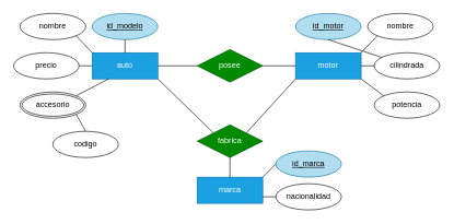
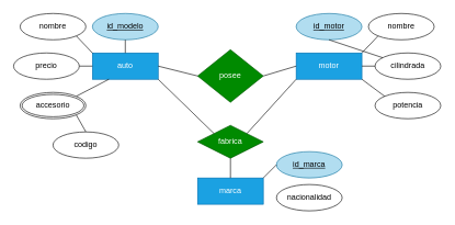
  <mxCell id="0" />
  <mxCell id="1" parent="0" />
  <mxCell id="2" value="auto" style="whiteSpace=wrap;html=1;align=center;fillColor=#1ba1e2;fontColor=#ffffff;strokeColor=#006EAF;" vertex="1" parent="1"><mxGeometry x="140" y="80" width="100" height="40" as="geometry" /></mxCell>
  <mxCell id="3" value="id_modelo" style="ellipse;whiteSpace=wrap;html=1;align=center;fontStyle=4;fillColor=#b1ddf0;strokeColor=#10739e;" vertex="1" parent="1"><mxGeometry x="140" y="20" width="100" height="40" as="geometry" /></mxCell>
  <mxCell id="4" value="nombre" style="ellipse;whiteSpace=wrap;html=1;align=center;" vertex="1" parent="1"><mxGeometry x="30" y="20" width="100" height="40" as="geometry" /></mxCell>
  <mxCell id="5" value="precio" style="ellipse;whiteSpace=wrap;html=1;align=center;" vertex="1" parent="1"><mxGeometry x="20" y="80" width="100" height="40" as="geometry" /></mxCell>
  <mxCell id="6" value="motor" style="whiteSpace=wrap;html=1;align=center;fillColor=#1ba1e2;fontColor=#ffffff;strokeColor=#006EAF;" vertex="1" parent="1"><mxGeometry x="450" y="80" width="100" height="40" as="geometry" /></mxCell>
  <mxCell id="7" value="nombre" style="ellipse;whiteSpace=wrap;html=1;align=center;" vertex="1" parent="1"><mxGeometry x="560" y="20" width="100" height="40" as="geometry" /></mxCell>
  <mxCell id="8" value="cilindrada" style="ellipse;whiteSpace=wrap;html=1;align=center;" vertex="1" parent="1"><mxGeometry x="570" y="80" width="100" height="40" as="geometry" /></mxCell>
  <mxCell id="9" value="potencia" style="ellipse;whiteSpace=wrap;html=1;align=center;" vertex="1" parent="1"><mxGeometry x="570" y="140" width="100" height="40" as="geometry" /></mxCell>
  <mxCell id="10" value="nacionalidad" style="ellipse;whiteSpace=wrap;html=1;align=center;" vertex="1" parent="1"><mxGeometry x="420" y="280" width="100" height="40" as="geometry" /></mxCell>
  <mxCell id="11" value="marca" style="whiteSpace=wrap;html=1;align=center;fillColor=#1ba1e2;fontColor=#ffffff;strokeColor=#006EAF;" vertex="1" parent="1"><mxGeometry x="300" y="270" width="100" height="40" as="geometry" /></mxCell>
  <mxCell id="12" value="accesorio" style="ellipse;shape=doubleEllipse;margin=3;whiteSpace=wrap;html=1;align=center;" vertex="1" parent="1"><mxGeometry x="30" y="140" width="100" height="40" as="geometry" /></mxCell>
  <mxCell id="13" value="codigo" style="ellipse;whiteSpace=wrap;html=1;align=center;" vertex="1" parent="1"><mxGeometry x="80" y="200" width="100" height="40" as="geometry" /></mxCell>
  <mxCell id="14" value="id_motor" style="ellipse;whiteSpace=wrap;html=1;align=center;fontStyle=4;fillColor=#b1ddf0;strokeColor=#10739e;" vertex="1" parent="1"><mxGeometry x="450" y="20" width="100" height="40" as="geometry" /></mxCell>
  <mxCell id="15" value="id_marca" style="ellipse;whiteSpace=wrap;html=1;align=center;fontStyle=4;fillColor=#b1ddf0;strokeColor=#10739e;" vertex="1" parent="1"><mxGeometry x="420" y="230" width="100" height="40" as="geometry" /></mxCell>
- <mxCell id="16" value="posee" style="shape=rhombus;perimeter=rhombusPerimeter;whiteSpace=wrap;html=1;align=center;fillColor=#008a00;fontColor=#ffffff;strokeColor=#005700;" vertex="1" parent="1"><mxGeometry x="300" y="75" width="100" height="50" as="geometry" /></mxCell>
+ <mxCell id="16" value="posee" style="shape=rhombus;perimeter=rhombusPerimeter;whiteSpace=wrap;html=1;align=center;fillColor=#008a00;fontColor=#ffffff;strokeColor=#005700;" vertex="1" parent="1"><mxGeometry x="300" y="75" width="100" height="80" as="geometry" /></mxCell>
  <mxCell id="17" value="" style="endArrow=none;html=1;rounded=0;exitX=1;exitY=0.5;exitDx=0;exitDy=0;entryX=0;entryY=0.5;entryDx=0;entryDy=0;" edge="1" parent="1" source="2" target="16"><mxGeometry relative="1" as="geometry"><mxPoint x="250" y="230" as="sourcePoint" /><mxPoint x="410" y="230" as="targetPoint" /></mxGeometry></mxCell>
  <mxCell id="18" value="" style="endArrow=none;html=1;rounded=0;exitX=1;exitY=0.5;exitDx=0;exitDy=0;entryX=0;entryY=0.5;entryDx=0;entryDy=0;" edge="1" parent="1" source="16" target="6"><mxGeometry relative="1" as="geometry"><mxPoint x="260" y="240" as="sourcePoint" /><mxPoint x="420" y="240" as="targetPoint" /></mxGeometry></mxCell>
  <mxCell id="19" value="fabrica" style="shape=rhombus;perimeter=rhombusPerimeter;whiteSpace=wrap;html=1;align=center;fillColor=#008a00;fontColor=#ffffff;strokeColor=#005700;" vertex="1" parent="1"><mxGeometry x="300" y="190" width="100" height="50" as="geometry" /></mxCell>
  <mxCell id="20" value="" style="endArrow=none;html=1;rounded=0;entryX=0.5;entryY=0;entryDx=0;entryDy=0;exitX=0.5;exitY=1;exitDx=0;exitDy=0;" edge="1" parent="1" source="19" target="11"><mxGeometry relative="1" as="geometry"><mxPoint x="240" y="220" as="sourcePoint" /><mxPoint x="400" y="220" as="targetPoint" /></mxGeometry></mxCell>
  <mxCell id="21" value="" style="endArrow=none;html=1;rounded=0;exitX=0;exitY=1;exitDx=0;exitDy=0;entryX=1;entryY=0;entryDx=0;entryDy=0;" edge="1" parent="1" source="6" target="19"><mxGeometry relative="1" as="geometry"><mxPoint x="395" y="430" as="sourcePoint" /><mxPoint x="555" y="430" as="targetPoint" /></mxGeometry></mxCell>
  <mxCell id="22" value="" style="endArrow=none;html=1;rounded=0;exitX=1;exitY=1;exitDx=0;exitDy=0;entryX=0;entryY=0;entryDx=0;entryDy=0;" edge="1" parent="1" source="2" target="19"><mxGeometry relative="1" as="geometry"><mxPoint x="405" y="440" as="sourcePoint" /><mxPoint x="565" y="440" as="targetPoint" /></mxGeometry></mxCell>
  <mxCell id="23" value="" style="endArrow=none;html=1;rounded=0;exitX=0.5;exitY=1;exitDx=0;exitDy=0;entryX=0.5;entryY=0;entryDx=0;entryDy=0;" edge="1" parent="1" source="3" target="2"><mxGeometry relative="1" as="geometry"><mxPoint x="395" y="430" as="sourcePoint" /><mxPoint x="555" y="430" as="targetPoint" /></mxGeometry></mxCell>
  <mxCell id="24" value="" style="endArrow=none;html=1;rounded=0;exitX=1;exitY=1;exitDx=0;exitDy=0;entryX=0;entryY=0;entryDx=0;entryDy=0;" edge="1" parent="1" source="4" target="2"><mxGeometry relative="1" as="geometry"><mxPoint x="405" y="440" as="sourcePoint" /><mxPoint x="565" y="440" as="targetPoint" /></mxGeometry></mxCell>
  <mxCell id="25" value="" style="endArrow=none;html=1;rounded=0;exitX=1;exitY=0.5;exitDx=0;exitDy=0;entryX=0;entryY=0.5;entryDx=0;entryDy=0;" edge="1" parent="1" source="5" target="2"><mxGeometry relative="1" as="geometry"><mxPoint x="415" y="450" as="sourcePoint" /><mxPoint x="575" y="450" as="targetPoint" /></mxGeometry></mxCell>
  <mxCell id="26" value="" style="endArrow=none;html=1;rounded=0;exitX=0.5;exitY=1;exitDx=0;exitDy=0;" edge="1" parent="1" source="14" target="8"><mxGeometry relative="1" as="geometry"><mxPoint x="425" y="460" as="sourcePoint" /><mxPoint x="585" y="460" as="targetPoint" /></mxGeometry></mxCell>
  <mxCell id="27" value="" style="endArrow=none;html=1;rounded=0;exitX=0;exitY=1;exitDx=0;exitDy=0;entryX=1;entryY=0;entryDx=0;entryDy=0;" edge="1" parent="1" source="7" target="6"><mxGeometry relative="1" as="geometry"><mxPoint x="435" y="470" as="sourcePoint" /><mxPoint x="595" y="470" as="targetPoint" /></mxGeometry></mxCell>
  <mxCell id="28" value="" style="endArrow=none;html=1;rounded=0;exitX=0;exitY=0.5;exitDx=0;exitDy=0;entryX=1;entryY=0.5;entryDx=0;entryDy=0;" edge="1" parent="1" source="8" target="6"><mxGeometry relative="1" as="geometry"><mxPoint x="445" y="480" as="sourcePoint" /><mxPoint x="605" y="480" as="targetPoint" /></mxGeometry></mxCell>
  <mxCell id="29" value="" style="endArrow=none;html=1;rounded=0;exitX=1;exitY=1;exitDx=0;exitDy=0;entryX=0;entryY=0;entryDx=0;entryDy=0;" edge="1" parent="1" source="6" target="9"><mxGeometry relative="1" as="geometry"><mxPoint x="455" y="490" as="sourcePoint" /><mxPoint x="615" y="490" as="targetPoint" /></mxGeometry></mxCell>
  <mxCell id="30" value="" style="endArrow=none;html=1;rounded=0;exitX=1;exitY=0;exitDx=0;exitDy=0;entryX=0;entryY=0.5;entryDx=0;entryDy=0;" edge="1" parent="1" source="11" target="15"><mxGeometry relative="1" as="geometry"><mxPoint x="465" y="500" as="sourcePoint" /><mxPoint x="625" y="500" as="targetPoint" /></mxGeometry></mxCell>
- <mxCell id="31" value="" style="endArrow=none;html=1;rounded=0;exitX=1;exitY=0.75;exitDx=0;exitDy=0;entryX=0;entryY=0.5;entryDx=0;entryDy=0;" edge="1" parent="1" source="11" target="10"><mxGeometry relative="1" as="geometry"><mxPoint x="475" y="510" as="sourcePoint" /><mxPoint x="635" y="510" as="targetPoint" /></mxGeometry></mxCell>
  <mxCell id="32" value="" style="endArrow=none;html=1;rounded=0;exitX=0.25;exitY=1;exitDx=0;exitDy=0;entryX=1;entryY=0;entryDx=0;entryDy=0;" edge="1" parent="1" source="2" target="12"><mxGeometry relative="1" as="geometry"><mxPoint x="395" y="430" as="sourcePoint" /><mxPoint x="555" y="430" as="targetPoint" /></mxGeometry></mxCell>
  <mxCell id="33" value="" style="endArrow=none;html=1;rounded=0;exitX=1;exitY=1;exitDx=0;exitDy=0;entryX=0.5;entryY=0;entryDx=0;entryDy=0;" edge="1" parent="1" source="12" target="13"><mxGeometry relative="1" as="geometry"><mxPoint x="405" y="440" as="sourcePoint" /><mxPoint x="565" y="440" as="targetPoint" /></mxGeometry></mxCell>
